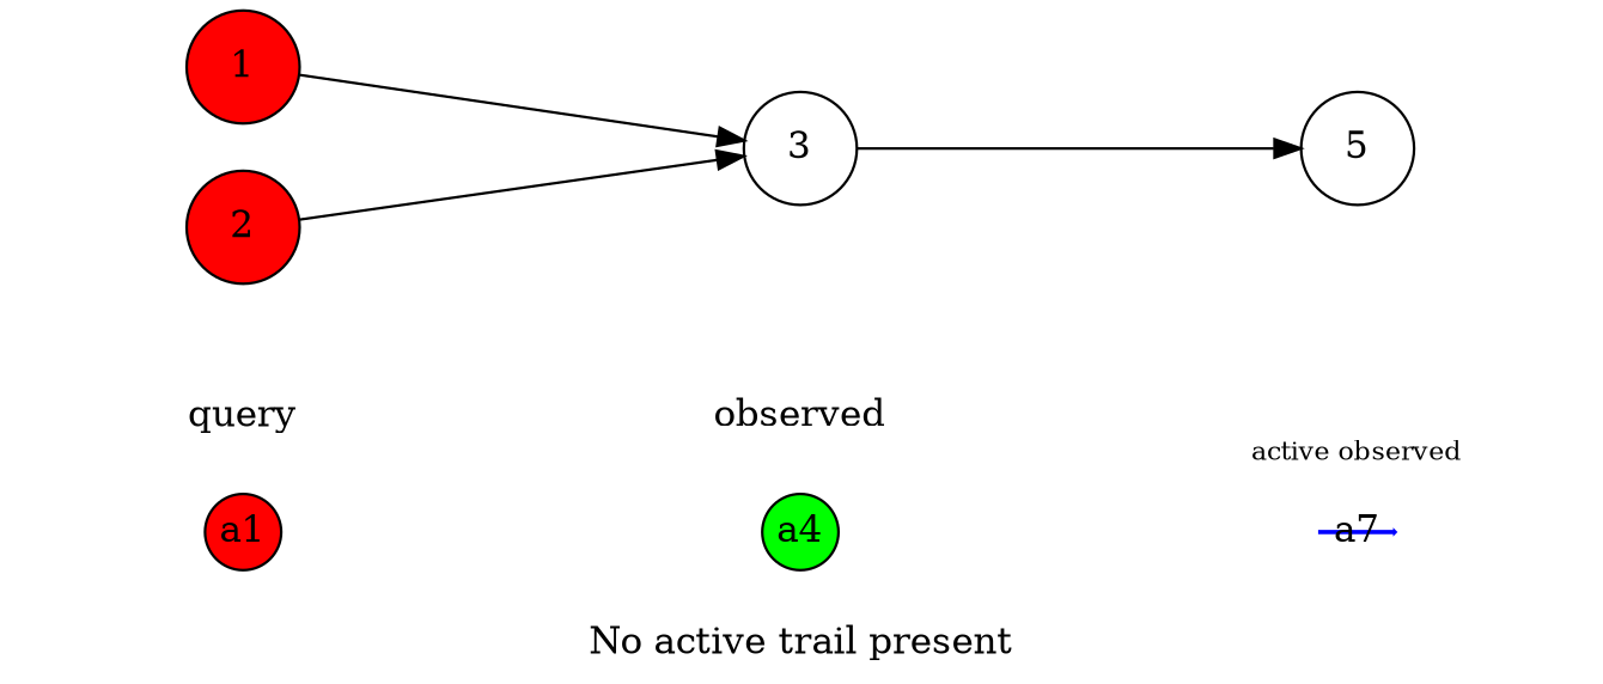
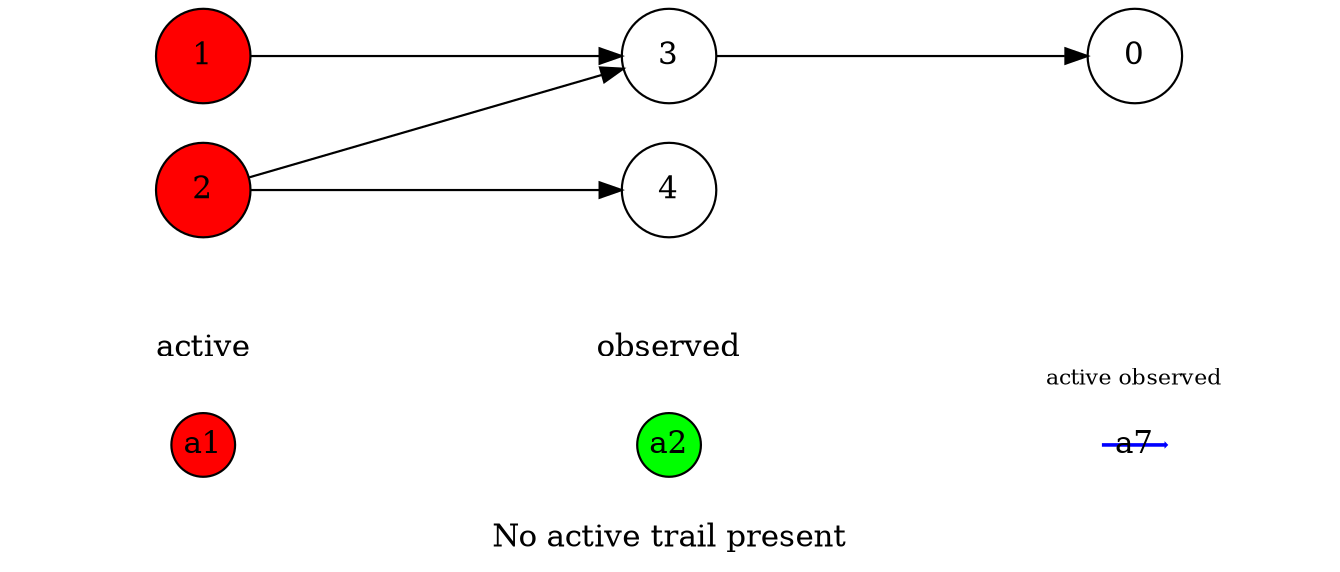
  digraph {
    label="No active trail present\n"
    rankdir=LR
    node [fixedsize=true shape=circle style=filled]
    edge [style=invis]
    n1 [color=white label=observed width=0.3]
-   a2 [fillcolor=green width=0.4 label=a4]
-   n3 [color=white label=query width=0.3]
+   a2 [fillcolor=green width=0.4]
+   n3 [color=white label=active width=0.3]
    a1 [fillcolor=red width=0.4]
    n5 [color=white fontsize=10 label="active observed" width=0.3]
    n6 [color=blue height=0.0 label=a7 shape=rarrow width=0.4 style=""]
    1 [fillcolor=red width=0.6]
    3 [width=0.6 style=""]
-   5 [width=0.6 style=""]
+   5 [width=0.6 label=0 style=""]
    2 [fillcolor=red width=0.6]
+   4 [width=0.6 style=""]
    subgraph cluster_1 {
      style=invis
      n1
      a2
    }
    subgraph cluster_2 {
      style=invis
      n3
      a1
    }
    subgraph cluster_3 {
      style=invis
      n5
      n6
    }
    a2 -> n1 [constraint=false]
    a2 -> n6
    a1 -> a2
    a1 -> n3 [constraint=false]
    n6 -> n5 [constraint=false]
    1 -> 3 [style=""]
    3 -> 5 [style=""]
    2 -> 3 [style=""]
+   2 -> 4 [style=""]
  }
